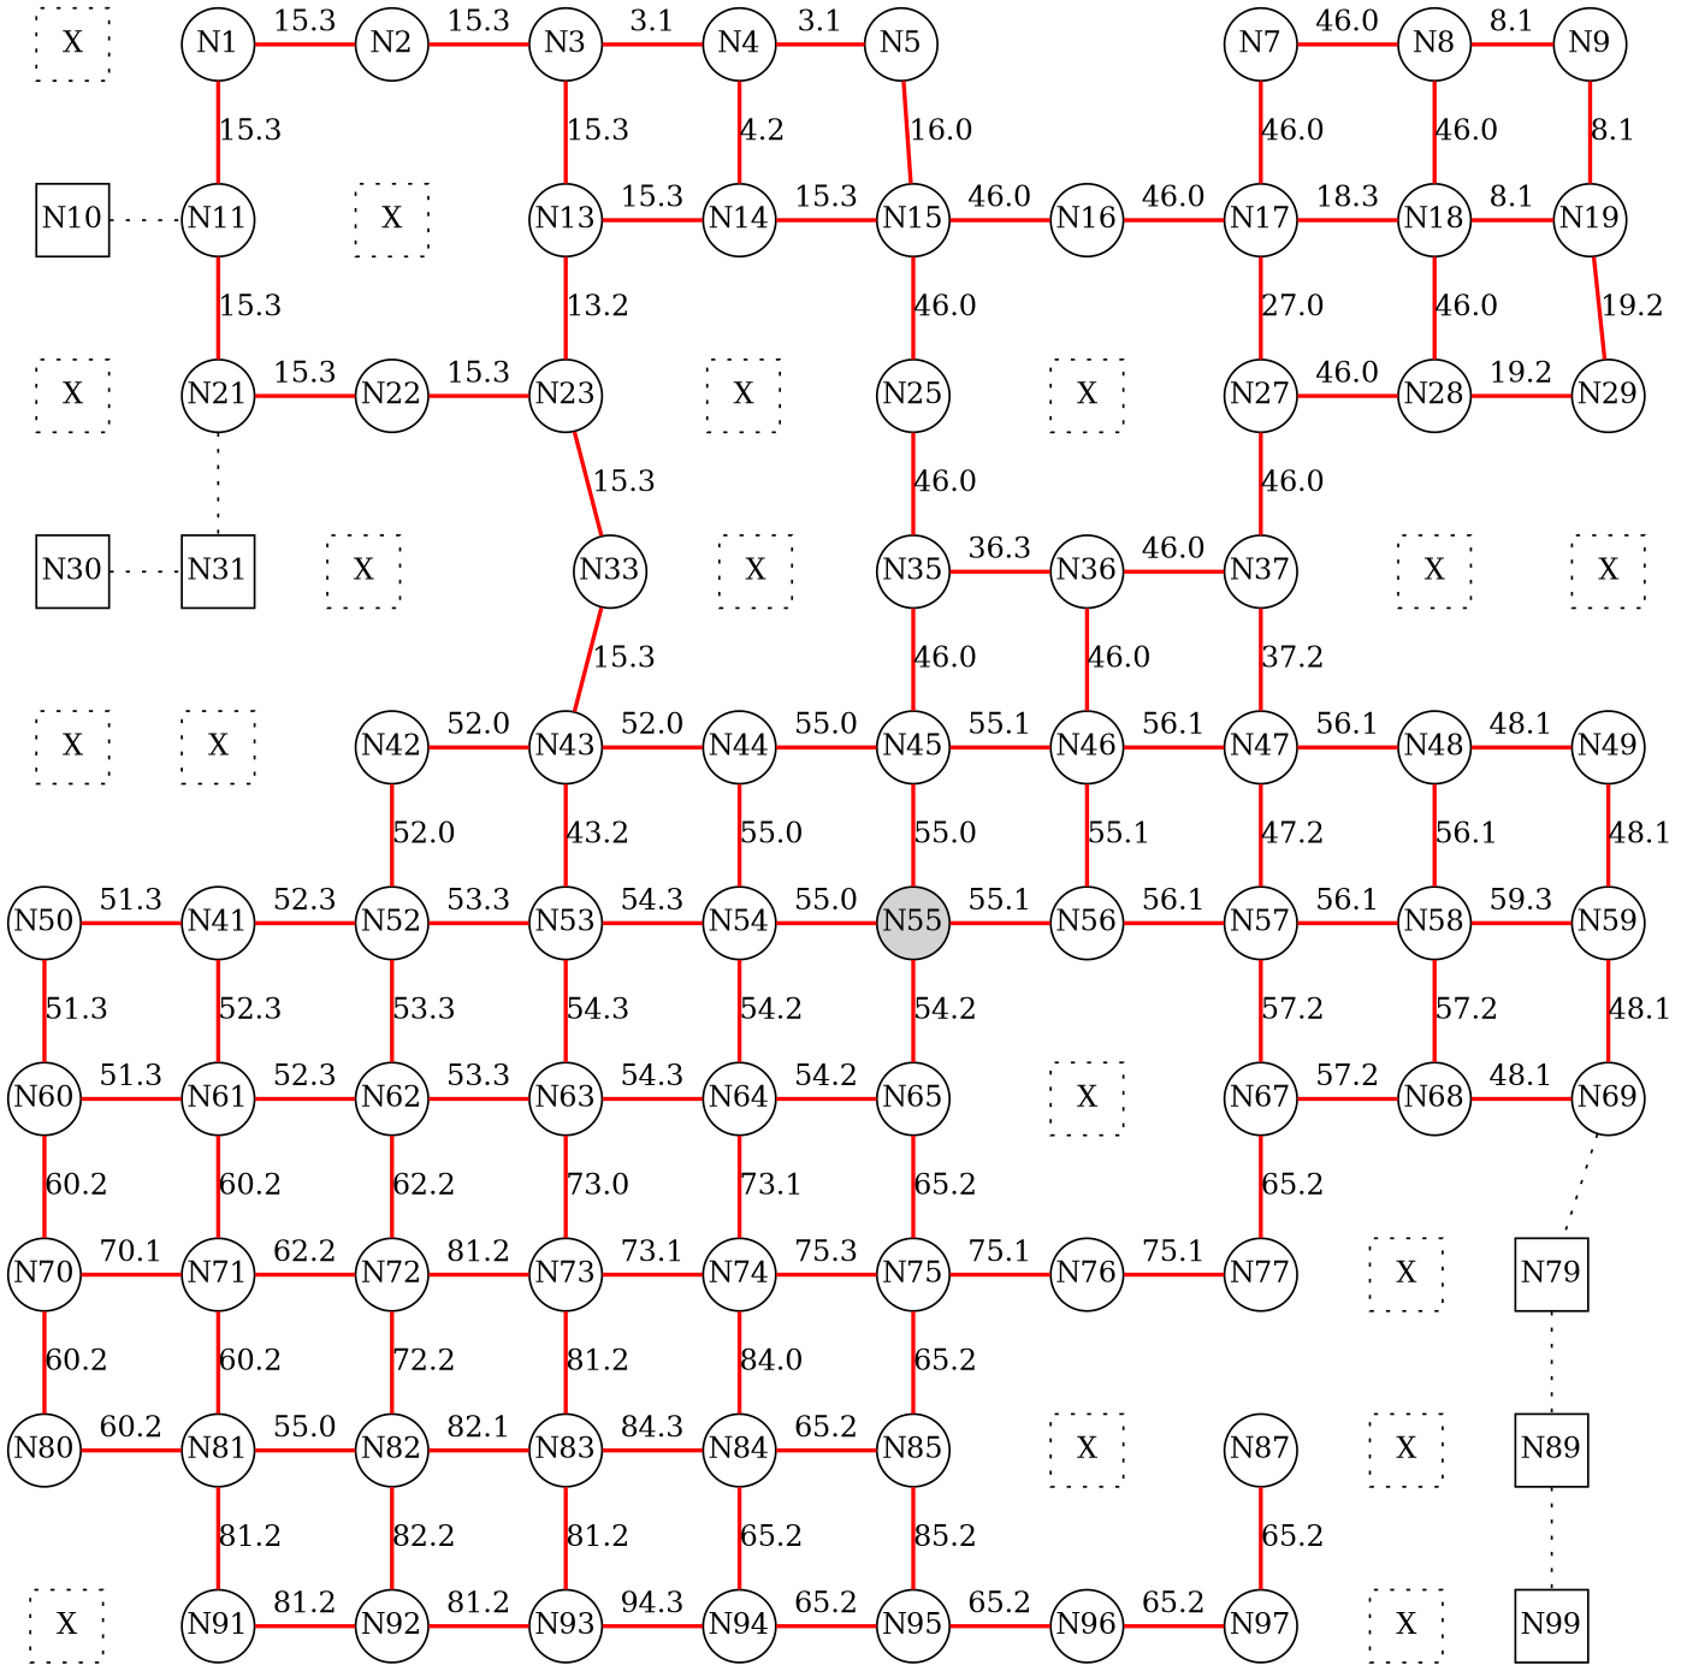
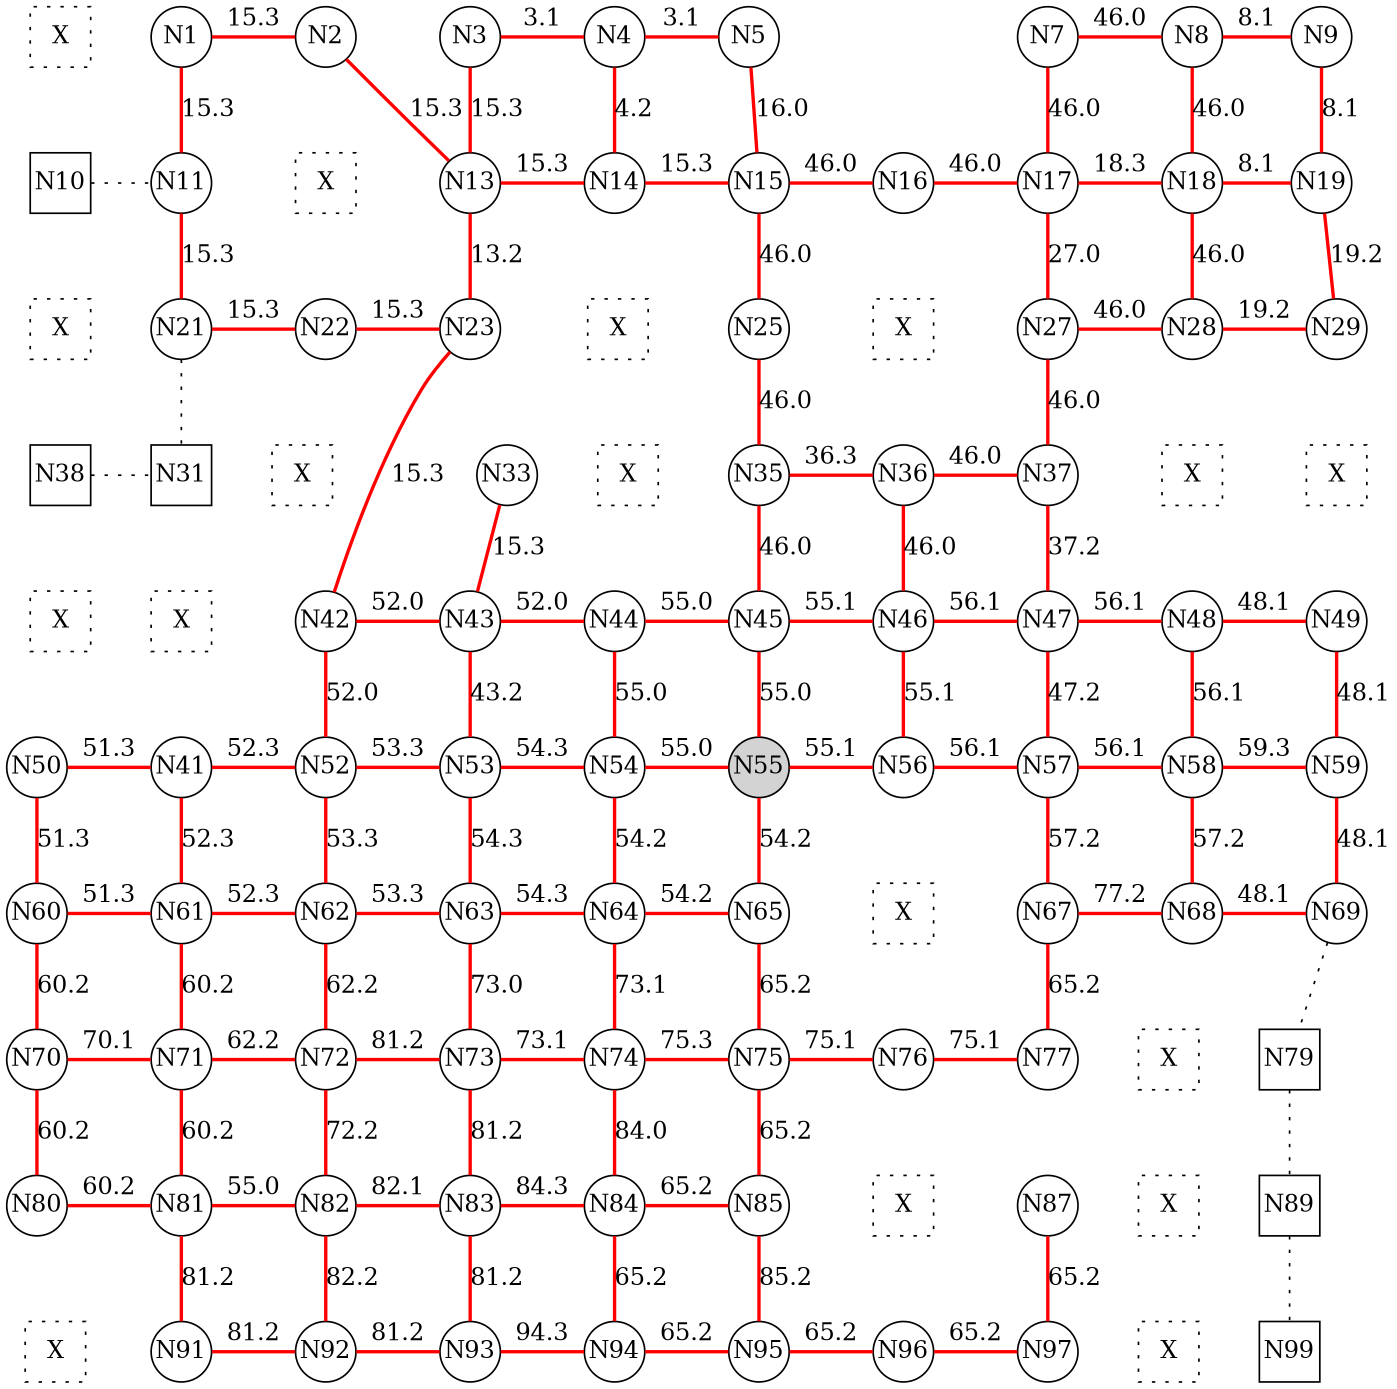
  digraph {
    node [fixedsize=true shape=circle]
    edge [dir=none style=bold color=red]
    n1 [label=X shape=square style=dotted]
    N1
    N2
    N3
    N4
    N5
    N7
    N8
    N9
    N10 [shape=square]
    N11
    n12 [label=X shape=square style=dotted]
    N13
    N14
    N15
    N16
    N17
    N18
    N19
    n20 [label=X shape=square style=dotted]
    N21
    N22
    N23
    n24 [label=X shape=square style=dotted]
    N25
    n26 [label=X shape=square style=dotted]
    N27
    N28
    N29
-   N30 [shape=square]
+   N30 [shape=square label=N38]
    N31 [shape=square]
    n32 [label=X shape=square style=dotted]
    N33
    n34 [label=X shape=square style=dotted]
    N35
    N36
    N37
    n38 [label=X shape=square style=dotted]
    n39 [label=X shape=square style=dotted]
    n40 [label=X shape=square style=dotted]
    n41 [label=X shape=square style=dotted]
    N42
    N43
    N44
    N45
    N46
    N47
    N48
    N49
    N50
    n51 [label=N41]
    N52
    N53
    N54
    N55 [style=filled]
    N56
    N57
    N58
    N59
    N60
    N61
    N62
    N63
    N64
    N65
    n66 [label=X shape=square style=dotted]
    N67
    N68
    N69
    N70
    N71
    N72
    N73
    N74
    N75
    N76
    N77
    n78 [label=X shape=square style=dotted]
    N79 [shape=square]
    N80
    N81
    N82
    N83
    N84
    N85
    n86 [label=X shape=square style=dotted]
    N87
    n88 [label=X shape=square style=dotted]
    N89 [shape=square]
    n90 [label=X shape=square style=dotted]
    N91
    N92
    N93
    N94
    N95
    N96
    N97
    n98 [label=X shape=square style=dotted]
    N99 [shape=square]
    subgraph sub_1 {
      rank=same
      n1
      N1
      N2
      N3
      N4
      N5
      N7
      N8
      N9
    }
    subgraph sub_2 {
      rank=same
      N10
      N11
      n12
      N13
      N14
      N15
      N16
      N17
      N18
      N19
    }
    subgraph sub_3 {
      rank=same
      n20
      N21
      N22
      N23
      n24
      N25
      n26
      N27
      N28
      N29
    }
    subgraph sub_4 {
      rank=same
      N30
      N31
      n32
      N33
      n34
      N35
      N36
      N37
      n38
      n39
    }
    subgraph sub_5 {
      rank=same
      n40
      n41
      N42
      N43
      N44
      N45
      N46
      N47
      N48
      N49
    }
    subgraph sub_6 {
      rank=same
      N50
      n51
      N52
      N53
      N54
      N55
      N56
      N57
      N58
      N59
    }
    subgraph sub_7 {
      rank=same
      N60
      N61
      N62
      N63
      N64
      N65
      n66
      N67
      N68
      N69
    }
    subgraph sub_8 {
      rank=same
      N70
      N71
      N72
      N73
      N74
      N75
      N76
      N77
      n78
      N79
    }
    subgraph sub_9 {
      rank=same
      N80
      N81
      N82
      N83
      N84
      N85
      n86
      N87
      n88
      N89
    }
    subgraph sub_10 {
      rank=same
      n90
      N91
      N92
      N93
      N94
      N95
      N96
      N97
      n98
      N99
    }
    n1 -> N1 [label=" " style=invis color=""]
    n1 -> N10 [label=" " style=invis color=""]
    N1 -> N2 [label=15.3]
    N1 -> N11 [label=15.3]
-   N2 -> N3 [label=15.3]
+   N2 -> N13 [label=15.3]
    N2 -> n12 [label=" " style=invis color=""]
    N3 -> N4 [label=3.1]
    N3 -> N13 [label=15.3]
    N4 -> N5 [label=3.1]
    N4 -> N14 [label=4.2]
    N5 -> N15 [label=16.0]
    N7 -> N8 [label=46.0]
    N7 -> N17 [label=46.0]
    N8 -> N9 [label=8.1]
    N8 -> N18 [label=46.0]
    N9 -> N19 [label=8.1]
    N10 -> N11 [style=dotted color=""]
    N10 -> n20 [label=" " style=invis color=""]
    N11 -> n12 [label=" " style=invis color=""]
    N11 -> N21 [label=15.3]
    n12 -> N13 [label=" " style=invis color=""]
    n12 -> N22 [label=" " style=invis color=""]
    N13 -> N14 [label=15.3]
    N13 -> N23 [label=13.2]
    N14 -> N15 [label=15.3]
    N14 -> n24 [label=" " style=invis color=""]
    N15 -> N16 [label=46.0]
    N15 -> N25 [label=46.0]
    N16 -> N17 [label=46.0]
    N16 -> n26 [label=" " style=invis color=""]
    N17 -> N18 [label=18.3]
    N17 -> N27 [label=27.0]
    N18 -> N19 [label=8.1]
    N18 -> N28 [label=46.0]
    N19 -> N29 [label=19.2]
    n20 -> N21 [label=" " style=invis color=""]
    n20 -> N30 [label=" " style=invis color=""]
    N21 -> N22 [label=15.3]
    N21 -> N31 [style=dotted color=""]
    N22 -> N23 [label=15.3]
    N22 -> n32 [label=" " style=invis color=""]
    N23 -> n24 [label=" " style=invis color=""]
-   N23 -> N33 [label=15.3]
+   N23 -> N42 [label=15.3]
    n24 -> N25 [label=" " style=invis color=""]
    n24 -> n34 [label=" " style=invis color=""]
    N25 -> n26 [label=" " style=invis color=""]
    N25 -> N35 [label=46.0]
    n26 -> N27 [label=" " style=invis color=""]
    n26 -> N36 [label=" " style=invis color=""]
    N27 -> N28 [label=46.0]
    N27 -> N37 [label=46.0]
    N28 -> N29 [label=19.2]
    N28 -> n38 [label=" " style=invis color=""]
    N29 -> n39 [label=" " style=invis color=""]
    N30 -> N31 [style=dotted color=""]
    N30 -> n40 [label=" " style=invis color=""]
    N31 -> n32 [label=" " style=invis color=""]
    N31 -> n41 [label=" " style=invis color=""]
    n32 -> N33 [label=" " style=invis color=""]
    n32 -> N42 [label=" " style=invis color=""]
    N33 -> n34 [label=" " style=invis color=""]
    N33 -> N43 [label=15.3]
    n34 -> N35 [label=" " style=invis color=""]
    n34 -> N44 [label=" " style=invis color=""]
    N35 -> N36 [label=36.3]
    N35 -> N45 [label=46.0]
    N36 -> N37 [label=46.0]
    N36 -> N46 [label=46.0]
    N37 -> n38 [label=" " style=invis color=""]
    N37 -> N47 [label=37.2]
    n38 -> n39 [label=" " style=invis color=""]
    n38 -> N48 [label=" " style=invis color=""]
    n39 -> N49 [label=" " style=invis color=""]
    n40 -> n41 [label=" " style=invis color=""]
    n40 -> N50 [label=" " style=invis color=""]
    n41 -> N42 [label=" " style=invis color=""]
    n41 -> n51 [label=" " style=invis color=""]
    N42 -> N43 [label=52.0]
    N42 -> N52 [label=52.0]
    N43 -> N44 [label=52.0]
    N43 -> N53 [label=43.2]
    N44 -> N45 [label=55.0]
    N44 -> N54 [label=55.0]
    N45 -> N46 [label=55.1]
    N45 -> N55 [label=55.0]
    N46 -> N47 [label=56.1]
    N46 -> N56 [label=55.1]
    N47 -> N48 [label=56.1]
    N47 -> N57 [label=47.2]
    N48 -> N49 [label=48.1]
    N48 -> N58 [label=56.1]
    N49 -> N59 [label=48.1]
    N50 -> n51 [label=51.3]
    N50 -> N60 [label=51.3]
    n51 -> N52 [label=52.3]
    n51 -> N61 [label=52.3]
    N52 -> N53 [label=53.3]
    N52 -> N62 [label=53.3]
    N53 -> N54 [label=54.3]
    N53 -> N63 [label=54.3]
    N54 -> N55 [label=55.0]
    N54 -> N64 [label=54.2]
    N55 -> N56 [label=55.1]
    N55 -> N65 [label=54.2]
    N56 -> N57 [label=56.1]
    N56 -> n66 [label=" " style=invis color=""]
    N57 -> N58 [label=56.1]
    N57 -> N67 [label=57.2]
    N58 -> N59 [label=59.3]
    N58 -> N68 [label=57.2]
    N59 -> N69 [label=48.1]
    N60 -> N61 [label=51.3]
    N60 -> N70 [label=60.2]
    N61 -> N62 [label=52.3]
    N61 -> N71 [label=60.2]
    N62 -> N63 [label=53.3]
    N62 -> N72 [label=62.2]
    N63 -> N64 [label=54.3]
    N63 -> N73 [label=73.0]
    N64 -> N65 [label=54.2]
    N64 -> N74 [label=73.1]
    N65 -> n66 [label=" " style=invis color=""]
    N65 -> N75 [label=65.2]
    n66 -> N67 [label=" " style=invis color=""]
    n66 -> N76 [label=" " style=invis color=""]
-   N67 -> N68 [label=57.2]
+   N67 -> N68 [label=77.2]
    N67 -> N77 [label=65.2]
    N68 -> N69 [label=48.1]
    N68 -> n78 [label=" " style=invis color=""]
    N69 -> N79 [style=dotted color=""]
    N70 -> N71 [label=70.1]
    N70 -> N80 [label=60.2]
    N71 -> N72 [label=62.2]
    N71 -> N81 [label=60.2]
    N72 -> N73 [label=81.2]
    N72 -> N82 [label=72.2]
    N73 -> N74 [label=73.1]
    N73 -> N83 [label=81.2]
    N74 -> N75 [label=75.3]
    N74 -> N84 [label=84.0]
    N75 -> N76 [label=75.1]
    N75 -> N85 [label=65.2]
    N76 -> N77 [label=75.1]
    N76 -> n86 [label=" " style=invis color=""]
    N77 -> n78 [label=" " style=invis color=""]
    n78 -> N79 [label=" " style=invis color=""]
    n78 -> n88 [label=" " style=invis color=""]
    N79 -> N89 [style=dotted color=""]
    N80 -> N81 [label=60.2]
    N80 -> n90 [label=" " style=invis color=""]
    N81 -> N82 [label=55.0]
    N81 -> N91 [label=81.2]
    N82 -> N83 [label=82.1]
    N82 -> N92 [label=82.2]
    N83 -> N84 [label=84.3]
    N83 -> N93 [label=81.2]
    N84 -> N85 [label=65.2]
    N84 -> N94 [label=65.2]
    N85 -> n86 [label=" " style=invis color=""]
    N85 -> N95 [label=85.2]
    n86 -> N87 [label=" " style=invis color=""]
    n86 -> N96 [label=" " style=invis color=""]
    N87 -> n88 [label=" " style=invis color=""]
    N87 -> N97 [label=65.2]
    n88 -> N89 [label=" " style=invis color=""]
    n88 -> n98 [label=" " style=invis color=""]
    N89 -> N99 [style=dotted color=""]
    n90 -> N91 [label=" " style=invis color=""]
    N91 -> N92 [label=81.2]
    N92 -> N93 [label=81.2]
    N93 -> N94 [label=94.3]
    N94 -> N95 [label=65.2]
    N95 -> N96 [label=65.2]
    N96 -> N97 [label=65.2]
    N97 -> n98 [label=" " style=invis color=""]
    n98 -> N99 [label=" " style=invis color=""]
  }
